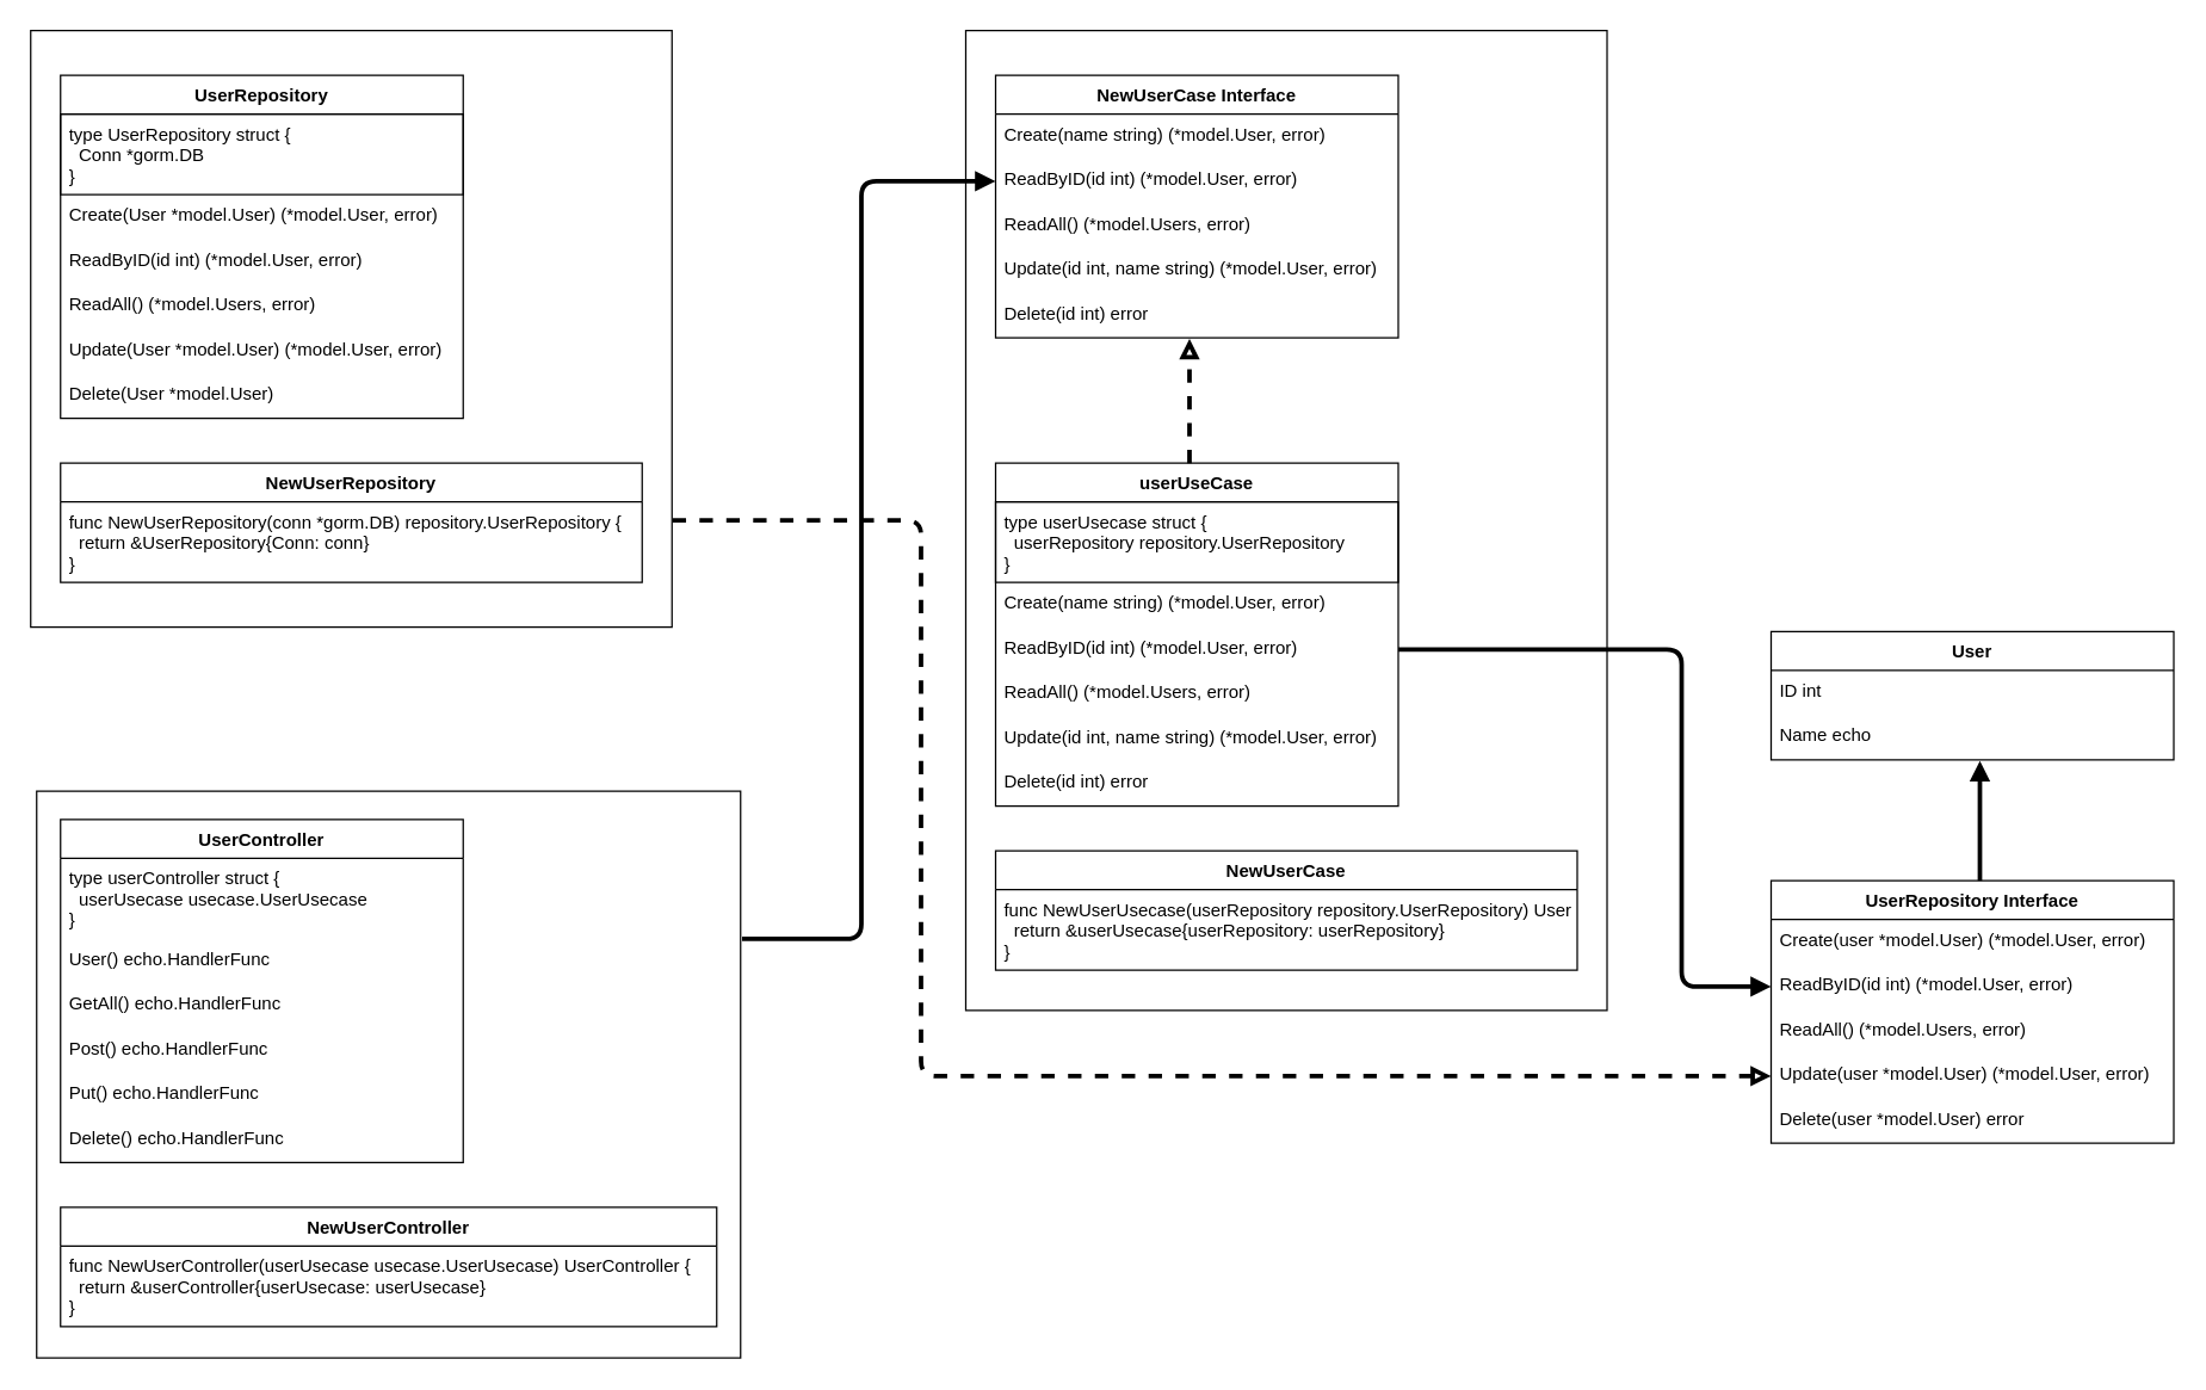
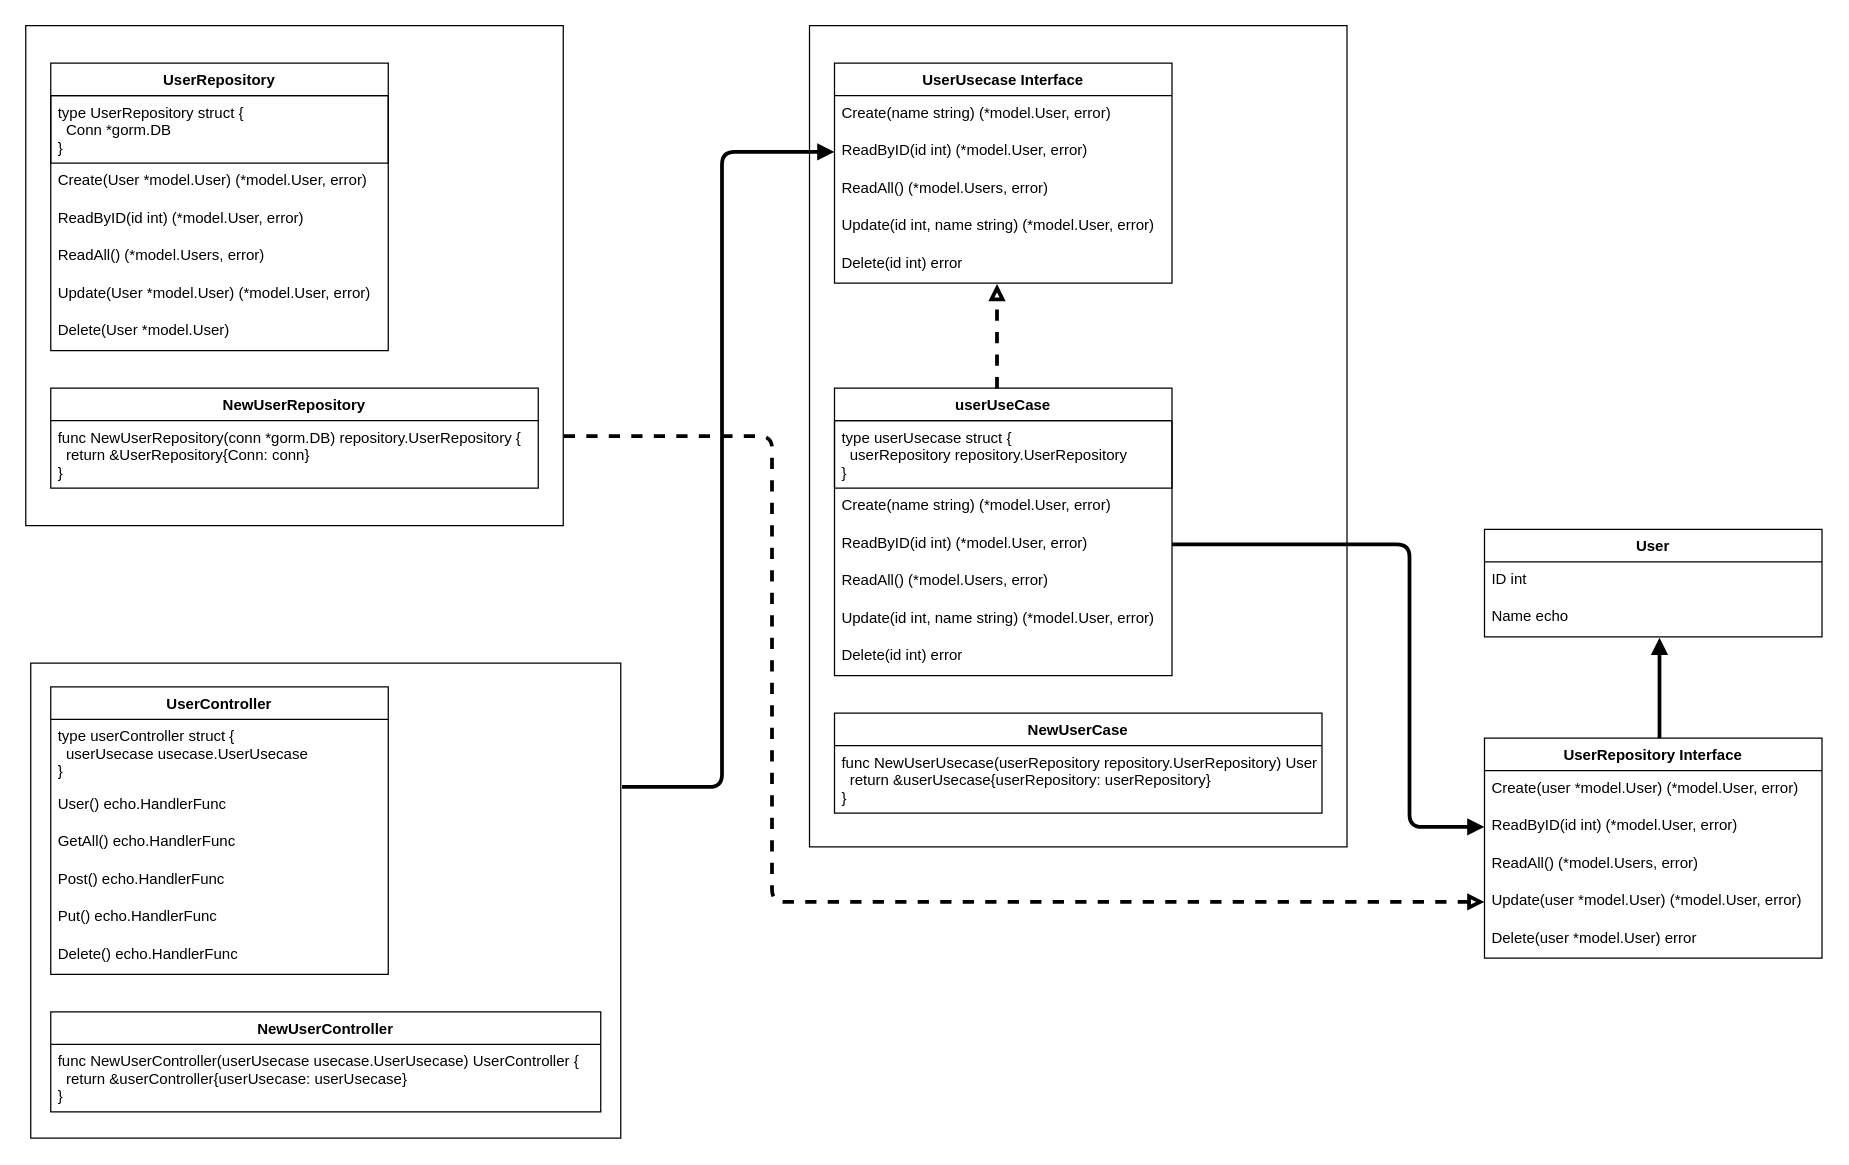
  <mxCell id="0" />
  <mxCell id="1" parent="0" />
  <mxCell id="2" value="" style="whiteSpace=wrap;html=1;rounded=0;shadow=0;labelBackgroundColor=none;fontColor=#FFFFFF;strokeColor=default;" vertex="1" parent="1"><mxGeometry x="647" y="20" width="430" height="657" as="geometry" /></mxCell>
  <mxCell id="3" value="" style="whiteSpace=wrap;html=1;rounded=0;shadow=0;labelBackgroundColor=none;fontColor=#FFFFFF;strokeColor=default;" vertex="1" parent="1"><mxGeometry x="24" y="530" width="472" height="380" as="geometry" /></mxCell>
  <mxCell id="4" value="" style="whiteSpace=wrap;html=1;rounded=0;shadow=0;labelBackgroundColor=none;fontColor=#FFFFFF;strokeColor=default;" vertex="1" parent="1"><mxGeometry x="20" y="20" width="430" height="400" as="geometry" /></mxCell>
  <mxCell id="5" value="NewUserRepository" style="swimlane;fontStyle=1;childLayout=stackLayout;horizontal=1;startSize=26;fillColor=none;horizontalStack=0;resizeParent=1;resizeParentMax=0;resizeLast=0;collapsible=1;marginBottom=0;" vertex="1" parent="1"><mxGeometry x="40" y="310" width="390" height="80" as="geometry" /></mxCell>
  <mxCell id="6" value="func NewUserRepository(conn *gorm.DB) repository.UserRepository {&#10;  return &amp;UserRepository{Conn: conn}&#10;}" style="text;strokeColor=none;fillColor=none;align=left;verticalAlign=top;spacingLeft=4;spacingRight=4;overflow=hidden;rotatable=0;points=[[0,0.5],[1,0.5]];portConstraint=eastwest;" vertex="1" parent="5"><mxGeometry y="26" width="390" height="54" as="geometry" /></mxCell>
  <mxCell id="7" value="UserRepository" style="swimlane;fontStyle=1;childLayout=stackLayout;horizontal=1;startSize=26;fillColor=none;horizontalStack=0;resizeParent=1;resizeParentMax=0;resizeLast=0;collapsible=1;marginBottom=0;shadow=0;" vertex="1" parent="1"><mxGeometry x="40" y="50" width="270" height="230" as="geometry" /></mxCell>
  <mxCell id="8" value="type UserRepository struct {&#10;  Conn *gorm.DB&#10;}" style="text;strokeColor=default;fillColor=none;align=left;verticalAlign=top;spacingLeft=4;spacingRight=4;overflow=hidden;rotatable=0;points=[[0,0.5],[1,0.5]];portConstraint=eastwest;" vertex="1" parent="7"><mxGeometry y="26" width="270" height="54" as="geometry" /></mxCell>
  <mxCell id="9" value="Create(User *model.User) (*model.User, error)" style="text;strokeColor=none;fillColor=none;align=left;verticalAlign=top;spacingLeft=4;spacingRight=4;overflow=hidden;rotatable=0;points=[[0,0.5],[1,0.5]];portConstraint=eastwest;" vertex="1" parent="7"><mxGeometry y="80" width="270" height="30" as="geometry" /></mxCell>
  <mxCell id="10" value="ReadByID(id int) (*model.User, error)" style="text;strokeColor=none;fillColor=none;align=left;verticalAlign=top;spacingLeft=4;spacingRight=4;overflow=hidden;rotatable=0;points=[[0,0.5],[1,0.5]];portConstraint=eastwest;" vertex="1" parent="7"><mxGeometry y="110" width="270" height="30" as="geometry" /></mxCell>
  <mxCell id="11" value="ReadAll() (*model.Users, error)" style="text;strokeColor=none;fillColor=none;align=left;verticalAlign=top;spacingLeft=4;spacingRight=4;overflow=hidden;rotatable=0;points=[[0,0.5],[1,0.5]];portConstraint=eastwest;" vertex="1" parent="7"><mxGeometry y="140" width="270" height="30" as="geometry" /></mxCell>
  <mxCell id="12" value="Update(User *model.User) (*model.User, error)" style="text;strokeColor=none;fillColor=none;align=left;verticalAlign=top;spacingLeft=4;spacingRight=4;overflow=hidden;rotatable=0;points=[[0,0.5],[1,0.5]];portConstraint=eastwest;" vertex="1" parent="7"><mxGeometry y="170" width="270" height="30" as="geometry" /></mxCell>
  <mxCell id="13" value="Delete(User *model.User)" style="text;strokeColor=none;fillColor=none;align=left;verticalAlign=top;spacingLeft=4;spacingRight=4;overflow=hidden;rotatable=0;points=[[0,0.5],[1,0.5]];portConstraint=eastwest;" vertex="1" parent="7"><mxGeometry y="200" width="270" height="30" as="geometry" /></mxCell>
  <mxCell id="14" value="UserController" style="swimlane;fontStyle=1;childLayout=stackLayout;horizontal=1;startSize=26;fillColor=none;horizontalStack=0;resizeParent=1;resizeParentMax=0;resizeLast=0;collapsible=1;marginBottom=0;shadow=0;" vertex="1" parent="1"><mxGeometry x="40" y="549" width="270" height="230" as="geometry" /></mxCell>
  <mxCell id="15" value="type userController struct {&#10;  userUsecase usecase.UserUsecase&#10;}" style="text;strokeColor=none;fillColor=none;align=left;verticalAlign=top;spacingLeft=4;spacingRight=4;overflow=hidden;rotatable=0;points=[[0,0.5],[1,0.5]];portConstraint=eastwest;" vertex="1" parent="14"><mxGeometry y="26" width="270" height="54" as="geometry" /></mxCell>
  <mxCell id="16" value="User() echo.HandlerFunc" style="text;strokeColor=none;fillColor=none;align=left;verticalAlign=top;spacingLeft=4;spacingRight=4;overflow=hidden;rotatable=0;points=[[0,0.5],[1,0.5]];portConstraint=eastwest;" vertex="1" parent="14"><mxGeometry y="80" width="270" height="30" as="geometry" /></mxCell>
  <mxCell id="17" value="GetAll() echo.HandlerFunc" style="text;strokeColor=none;fillColor=none;align=left;verticalAlign=top;spacingLeft=4;spacingRight=4;overflow=hidden;rotatable=0;points=[[0,0.5],[1,0.5]];portConstraint=eastwest;" vertex="1" parent="14"><mxGeometry y="110" width="270" height="30" as="geometry" /></mxCell>
  <mxCell id="18" value="Post() echo.HandlerFunc" style="text;strokeColor=none;fillColor=none;align=left;verticalAlign=top;spacingLeft=4;spacingRight=4;overflow=hidden;rotatable=0;points=[[0,0.5],[1,0.5]];portConstraint=eastwest;" vertex="1" parent="14"><mxGeometry y="140" width="270" height="30" as="geometry" /></mxCell>
  <mxCell id="19" value="Put() echo.HandlerFunc" style="text;strokeColor=none;fillColor=none;align=left;verticalAlign=top;spacingLeft=4;spacingRight=4;overflow=hidden;rotatable=0;points=[[0,0.5],[1,0.5]];portConstraint=eastwest;" vertex="1" parent="14"><mxGeometry y="170" width="270" height="30" as="geometry" /></mxCell>
  <mxCell id="20" value="Delete() echo.HandlerFunc " style="text;strokeColor=none;fillColor=none;align=left;verticalAlign=top;spacingLeft=4;spacingRight=4;overflow=hidden;rotatable=0;points=[[0,0.5],[1,0.5]];portConstraint=eastwest;" vertex="1" parent="14"><mxGeometry y="200" width="270" height="30" as="geometry" /></mxCell>
  <mxCell id="21" value="NewUserController" style="swimlane;fontStyle=1;childLayout=stackLayout;horizontal=1;startSize=26;fillColor=none;horizontalStack=0;resizeParent=1;resizeParentMax=0;resizeLast=0;collapsible=1;marginBottom=0;" vertex="1" parent="1"><mxGeometry x="40" y="809" width="440" height="80" as="geometry" /></mxCell>
  <mxCell id="22" value="func NewUserController(userUsecase usecase.UserUsecase) UserController {&#10;  return &amp;userController{userUsecase: userUsecase}&#10;}" style="text;strokeColor=none;fillColor=none;align=left;verticalAlign=top;spacingLeft=4;spacingRight=4;overflow=hidden;rotatable=0;points=[[0,0.5],[1,0.5]];portConstraint=eastwest;" vertex="1" parent="21"><mxGeometry y="26" width="440" height="54" as="geometry" /></mxCell>
- <mxCell id="23" value="NewUserCase Interface" style="swimlane;fontStyle=1;childLayout=stackLayout;horizontal=1;startSize=26;fillColor=none;horizontalStack=0;resizeParent=1;resizeParentMax=0;resizeLast=0;collapsible=1;marginBottom=0;shadow=0;" vertex="1" parent="1"><mxGeometry x="667" y="50" width="270" height="176" as="geometry" /></mxCell>
+ <mxCell id="23" value="UserUsecase Interface" style="swimlane;fontStyle=1;childLayout=stackLayout;horizontal=1;startSize=26;fillColor=none;horizontalStack=0;resizeParent=1;resizeParentMax=0;resizeLast=0;collapsible=1;marginBottom=0;shadow=0;" vertex="1" parent="1"><mxGeometry x="667" y="50" width="270" height="176" as="geometry" /></mxCell>
  <mxCell id="24" value="Create(name string) (*model.User, error)" style="text;strokeColor=none;fillColor=none;align=left;verticalAlign=top;spacingLeft=4;spacingRight=4;overflow=hidden;rotatable=0;points=[[0,0.5],[1,0.5]];portConstraint=eastwest;" vertex="1" parent="23"><mxGeometry y="26" width="270" height="30" as="geometry" /></mxCell>
  <mxCell id="25" value="ReadByID(id int) (*model.User, error)" style="text;strokeColor=none;fillColor=none;align=left;verticalAlign=top;spacingLeft=4;spacingRight=4;overflow=hidden;rotatable=0;points=[[0,0.5],[1,0.5]];portConstraint=eastwest;" vertex="1" parent="23"><mxGeometry y="56" width="270" height="30" as="geometry" /></mxCell>
  <mxCell id="26" value="ReadAll() (*model.Users, error)" style="text;strokeColor=none;fillColor=none;align=left;verticalAlign=top;spacingLeft=4;spacingRight=4;overflow=hidden;rotatable=0;points=[[0,0.5],[1,0.5]];portConstraint=eastwest;" vertex="1" parent="23"><mxGeometry y="86" width="270" height="30" as="geometry" /></mxCell>
  <mxCell id="27" value="Update(id int, name string) (*model.User, error)" style="text;strokeColor=none;fillColor=none;align=left;verticalAlign=top;spacingLeft=4;spacingRight=4;overflow=hidden;rotatable=0;points=[[0,0.5],[1,0.5]];portConstraint=eastwest;" vertex="1" parent="23"><mxGeometry y="116" width="270" height="30" as="geometry" /></mxCell>
  <mxCell id="28" value="Delete(id int) error" style="text;strokeColor=none;fillColor=none;align=left;verticalAlign=top;spacingLeft=4;spacingRight=4;overflow=hidden;rotatable=0;points=[[0,0.5],[1,0.5]];portConstraint=eastwest;" vertex="1" parent="23"><mxGeometry y="146" width="270" height="30" as="geometry" /></mxCell>
  <mxCell id="29" value="userUseCase" style="swimlane;fontStyle=1;childLayout=stackLayout;horizontal=1;startSize=26;fillColor=none;horizontalStack=0;resizeParent=1;resizeParentMax=0;resizeLast=0;collapsible=1;marginBottom=0;shadow=0;" vertex="1" parent="1"><mxGeometry x="667" y="310" width="270" height="230" as="geometry" /></mxCell>
  <mxCell id="30" value="type userUsecase struct {&#10;  userRepository repository.UserRepository&#10;}" style="text;strokeColor=default;fillColor=none;align=left;verticalAlign=top;spacingLeft=4;spacingRight=4;overflow=hidden;rotatable=0;points=[[0,0.5],[1,0.5]];portConstraint=eastwest;" vertex="1" parent="29"><mxGeometry y="26" width="270" height="54" as="geometry" /></mxCell>
  <mxCell id="31" value="Create(name string) (*model.User, error)" style="text;strokeColor=none;fillColor=none;align=left;verticalAlign=top;spacingLeft=4;spacingRight=4;overflow=hidden;rotatable=0;points=[[0,0.5],[1,0.5]];portConstraint=eastwest;" vertex="1" parent="29"><mxGeometry y="80" width="270" height="30" as="geometry" /></mxCell>
  <mxCell id="32" value="ReadByID(id int) (*model.User, error)" style="text;strokeColor=none;fillColor=none;align=left;verticalAlign=top;spacingLeft=4;spacingRight=4;overflow=hidden;rotatable=0;points=[[0,0.5],[1,0.5]];portConstraint=eastwest;" vertex="1" parent="29"><mxGeometry y="110" width="270" height="30" as="geometry" /></mxCell>
  <mxCell id="33" value="ReadAll() (*model.Users, error)" style="text;strokeColor=none;fillColor=none;align=left;verticalAlign=top;spacingLeft=4;spacingRight=4;overflow=hidden;rotatable=0;points=[[0,0.5],[1,0.5]];portConstraint=eastwest;" vertex="1" parent="29"><mxGeometry y="140" width="270" height="30" as="geometry" /></mxCell>
  <mxCell id="34" value="Update(id int, name string) (*model.User, error)" style="text;strokeColor=none;fillColor=none;align=left;verticalAlign=top;spacingLeft=4;spacingRight=4;overflow=hidden;rotatable=0;points=[[0,0.5],[1,0.5]];portConstraint=eastwest;" vertex="1" parent="29"><mxGeometry y="170" width="270" height="30" as="geometry" /></mxCell>
  <mxCell id="35" value="Delete(id int) error" style="text;strokeColor=none;fillColor=none;align=left;verticalAlign=top;spacingLeft=4;spacingRight=4;overflow=hidden;rotatable=0;points=[[0,0.5],[1,0.5]];portConstraint=eastwest;" vertex="1" parent="29"><mxGeometry y="200" width="270" height="30" as="geometry" /></mxCell>
  <mxCell id="36" value="NewUserCase" style="swimlane;fontStyle=1;childLayout=stackLayout;horizontal=1;startSize=26;fillColor=none;horizontalStack=0;resizeParent=1;resizeParentMax=0;resizeLast=0;collapsible=1;marginBottom=0;" vertex="1" parent="1"><mxGeometry x="667" y="570" width="390" height="80" as="geometry" /></mxCell>
  <mxCell id="37" value="func NewUserUsecase(userRepository repository.UserRepository) UserUsecase {&#10;  return &amp;userUsecase{userRepository: userRepository}&#10;}" style="text;strokeColor=none;fillColor=none;align=left;verticalAlign=top;spacingLeft=4;spacingRight=4;overflow=hidden;rotatable=0;points=[[0,0.5],[1,0.5]];portConstraint=eastwest;" vertex="1" parent="36"><mxGeometry y="26" width="390" height="54" as="geometry" /></mxCell>
  <mxCell id="38" value="UserRepository Interface" style="swimlane;fontStyle=1;childLayout=stackLayout;horizontal=1;startSize=26;fillColor=none;horizontalStack=0;resizeParent=1;resizeParentMax=0;resizeLast=0;collapsible=1;marginBottom=0;shadow=0;" vertex="1" parent="1"><mxGeometry x="1187" y="590" width="270" height="176" as="geometry" /></mxCell>
  <mxCell id="39" value="Create(user *model.User) (*model.User, error)" style="text;strokeColor=none;fillColor=none;align=left;verticalAlign=top;spacingLeft=4;spacingRight=4;overflow=hidden;rotatable=0;points=[[0,0.5],[1,0.5]];portConstraint=eastwest;" vertex="1" parent="38"><mxGeometry y="26" width="270" height="30" as="geometry" /></mxCell>
  <mxCell id="40" value="ReadByID(id int) (*model.User, error)" style="text;strokeColor=none;fillColor=none;align=left;verticalAlign=top;spacingLeft=4;spacingRight=4;overflow=hidden;rotatable=0;points=[[0,0.5],[1,0.5]];portConstraint=eastwest;" vertex="1" parent="38"><mxGeometry y="56" width="270" height="30" as="geometry" /></mxCell>
  <mxCell id="41" value="ReadAll() (*model.Users, error)" style="text;strokeColor=none;fillColor=none;align=left;verticalAlign=top;spacingLeft=4;spacingRight=4;overflow=hidden;rotatable=0;points=[[0,0.5],[1,0.5]];portConstraint=eastwest;" vertex="1" parent="38"><mxGeometry y="86" width="270" height="30" as="geometry" /></mxCell>
  <mxCell id="42" value="Update(user *model.User) (*model.User, error)" style="text;strokeColor=none;fillColor=none;align=left;verticalAlign=top;spacingLeft=4;spacingRight=4;overflow=hidden;rotatable=0;points=[[0,0.5],[1,0.5]];portConstraint=eastwest;" vertex="1" parent="38"><mxGeometry y="116" width="270" height="30" as="geometry" /></mxCell>
  <mxCell id="43" value="Delete(user *model.User) error" style="text;strokeColor=none;fillColor=none;align=left;verticalAlign=top;spacingLeft=4;spacingRight=4;overflow=hidden;rotatable=0;points=[[0,0.5],[1,0.5]];portConstraint=eastwest;" vertex="1" parent="38"><mxGeometry y="146" width="270" height="30" as="geometry" /></mxCell>
  <mxCell id="44" value="" style="edgeStyle=elbowEdgeStyle;elbow=horizontal;endArrow=block;html=1;fontColor=#FFFFFF;endFill=1;strokeWidth=3;entryX=0;entryY=0.5;entryDx=0;entryDy=0;" edge="1" parent="1" target="25"><mxGeometry width="50" height="50" relative="1" as="geometry"><mxPoint x="497" y="629" as="sourcePoint" /><mxPoint x="657" y="280" as="targetPoint" /><Array as="points"><mxPoint x="577" y="380" /></Array></mxGeometry></mxCell>
  <mxCell id="45" value="" style="edgeStyle=elbowEdgeStyle;elbow=horizontal;endArrow=block;html=1;fontColor=#FFFFFF;endFill=1;strokeWidth=3;entryX=0;entryY=0.5;entryDx=0;entryDy=0;exitX=1;exitY=0.5;exitDx=0;exitDy=0;" edge="1" parent="1" source="32" target="40"><mxGeometry width="50" height="50" relative="1" as="geometry"><mxPoint x="977" y="549" as="sourcePoint" /><mxPoint x="1226" y="40" as="targetPoint" /><Array as="points"><mxPoint x="1127" y="550" /></Array></mxGeometry></mxCell>
  <mxCell id="46" value="" style="edgeStyle=elbowEdgeStyle;elbow=horizontal;endArrow=block;html=1;fontColor=#FFFFFF;endFill=0;strokeWidth=3;entryX=0;entryY=0.5;entryDx=0;entryDy=0;dashed=1;exitX=1.001;exitY=0.821;exitDx=0;exitDy=0;exitPerimeter=0;" edge="1" parent="1" source="4" target="42"><mxGeometry width="50" height="50" relative="1" as="geometry"><mxPoint x="457" y="350" as="sourcePoint" /><mxPoint x="927" y="760" as="targetPoint" /><Array as="points"><mxPoint x="617" y="540" /></Array></mxGeometry></mxCell>
  <mxCell id="47" value="User" style="swimlane;fontStyle=1;childLayout=stackLayout;horizontal=1;startSize=26;fillColor=none;horizontalStack=0;resizeParent=1;resizeParentMax=0;resizeLast=0;collapsible=1;marginBottom=0;shadow=0;" vertex="1" parent="1"><mxGeometry x="1187" y="423" width="270" height="86" as="geometry" /></mxCell>
  <mxCell id="48" value="ID   int" style="text;strokeColor=none;fillColor=none;align=left;verticalAlign=top;spacingLeft=4;spacingRight=4;overflow=hidden;rotatable=0;points=[[0,0.5],[1,0.5]];portConstraint=eastwest;" vertex="1" parent="47"><mxGeometry y="26" width="270" height="30" as="geometry" /></mxCell>
  <mxCell id="49" value="Name echo" style="text;strokeColor=none;fillColor=none;align=left;verticalAlign=top;spacingLeft=4;spacingRight=4;overflow=hidden;rotatable=0;points=[[0,0.5],[1,0.5]];portConstraint=eastwest;" vertex="1" parent="47"><mxGeometry y="56" width="270" height="30" as="geometry" /></mxCell>
  <mxCell id="50" value="" style="edgeStyle=elbowEdgeStyle;elbow=horizontal;endArrow=block;html=1;fontColor=#FFFFFF;endFill=1;strokeWidth=3;exitX=1;exitY=0.5;exitDx=0;exitDy=0;entryX=0.52;entryY=1.022;entryDx=0;entryDy=0;entryPerimeter=0;" edge="1" parent="1" target="49"><mxGeometry width="50" height="50" relative="1" as="geometry"><mxPoint x="1327" y="590" as="sourcePoint" /><mxPoint x="1567" y="520" as="targetPoint" /><Array as="points"><mxPoint x="1327" y="470" /></Array></mxGeometry></mxCell>
  <mxCell id="51" value="" style="edgeStyle=elbowEdgeStyle;elbow=horizontal;endArrow=block;html=1;fontColor=#FFFFFF;endFill=0;strokeWidth=3;entryX=0.48;entryY=1.021;entryDx=0;entryDy=0;entryPerimeter=0;dashed=1;" edge="1" parent="1" target="28"><mxGeometry width="50" height="50" relative="1" as="geometry"><mxPoint x="797" y="310" as="sourcePoint" /><mxPoint x="797" y="240" as="targetPoint" /><Array as="points"><mxPoint x="797" y="270" /></Array></mxGeometry></mxCell>
